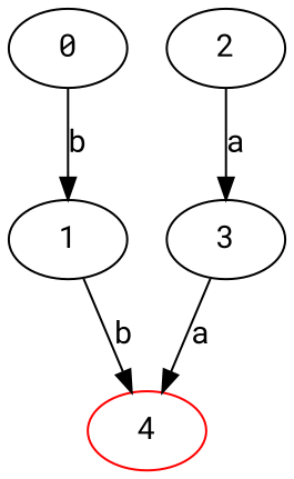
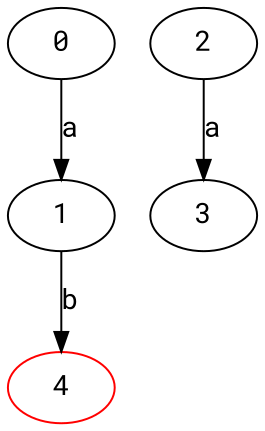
  digraph {
    fontname="Roboto Mono"
    node [fontname="Roboto Mono"]
    edge [fontname="Roboto Mono"]
    n1 [label=0]
    n2 [label=1]
    n3 [color=red label=4]
    n4 [label=2]
    n5 [label=3]
-   n1 -> n2 [label=b]
+   n1 -> n2 [label=a]
    n2 -> n3 [label=b]
    n4 -> n5 [label=a]
-   n5 -> n3 [label=a]
  }
